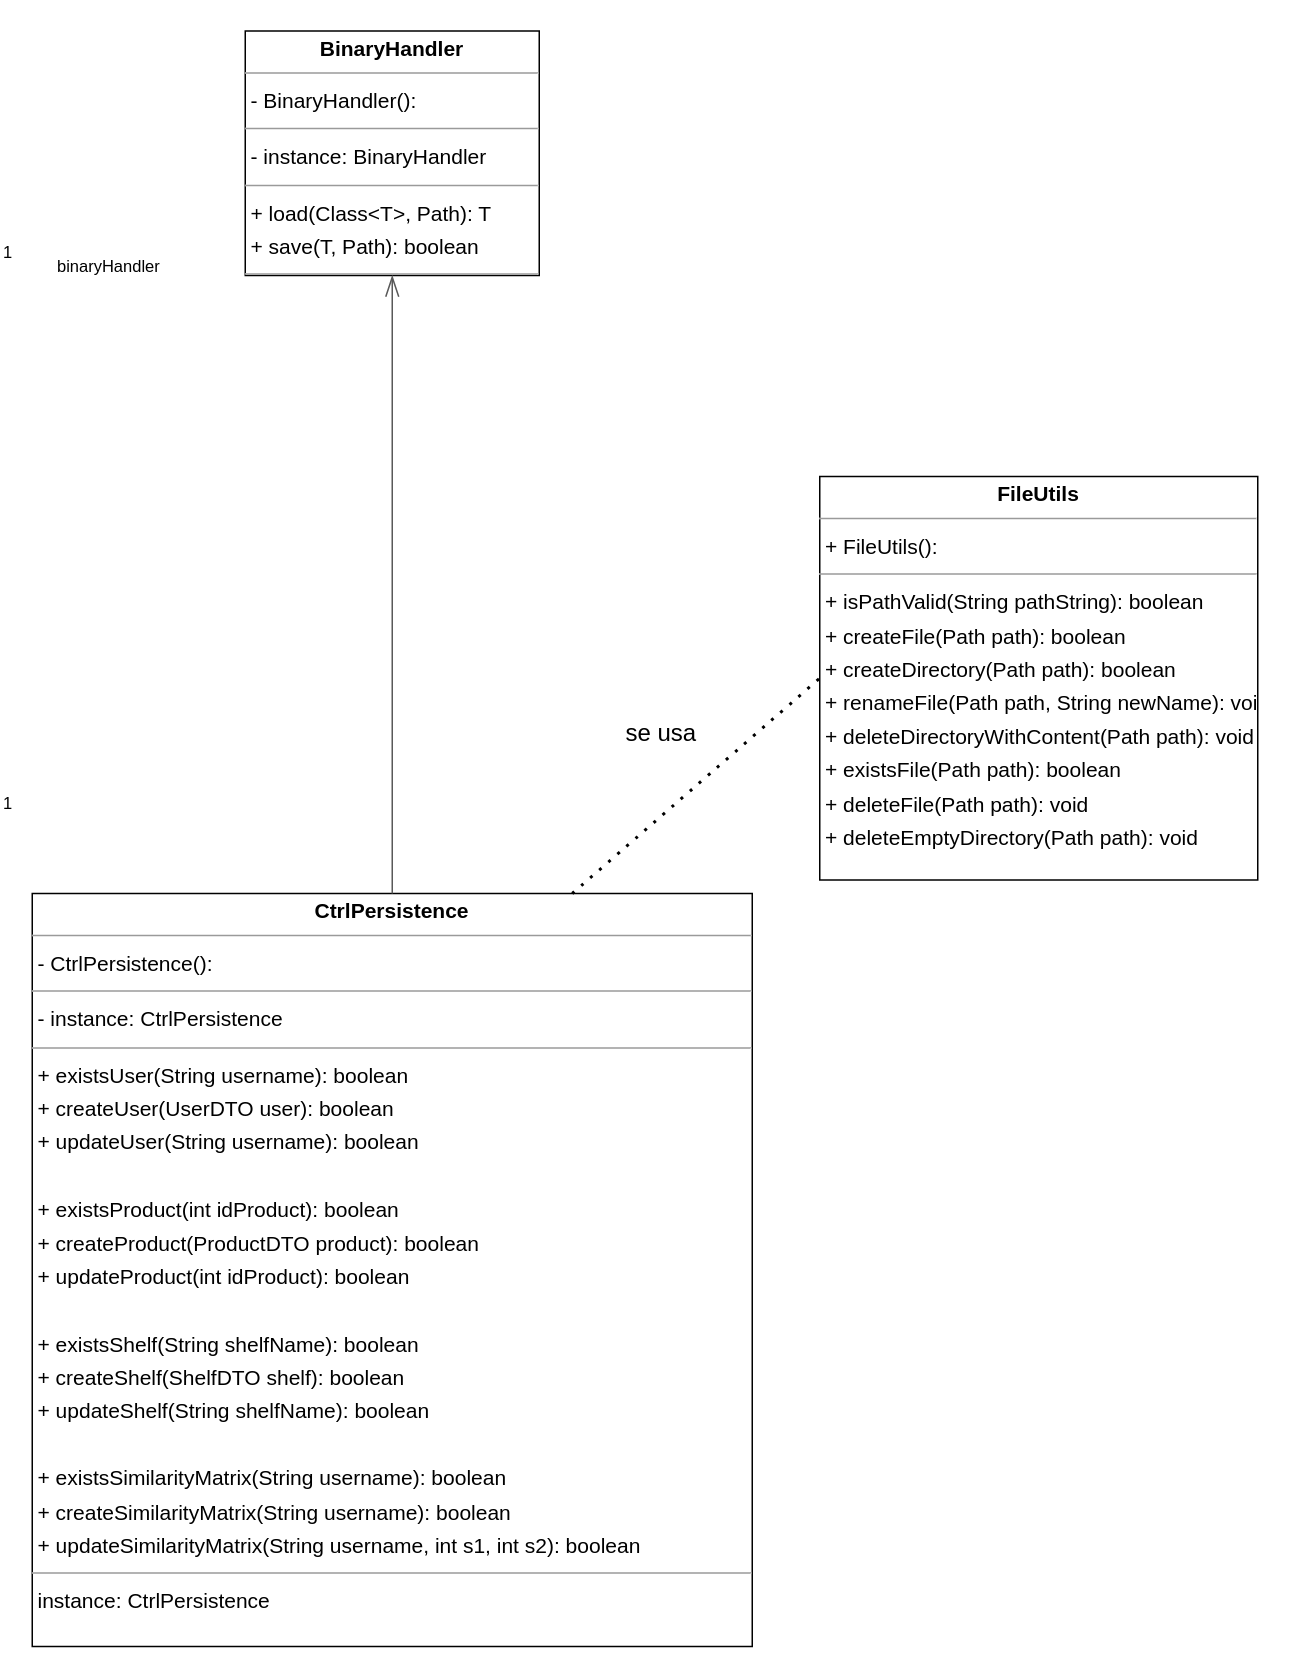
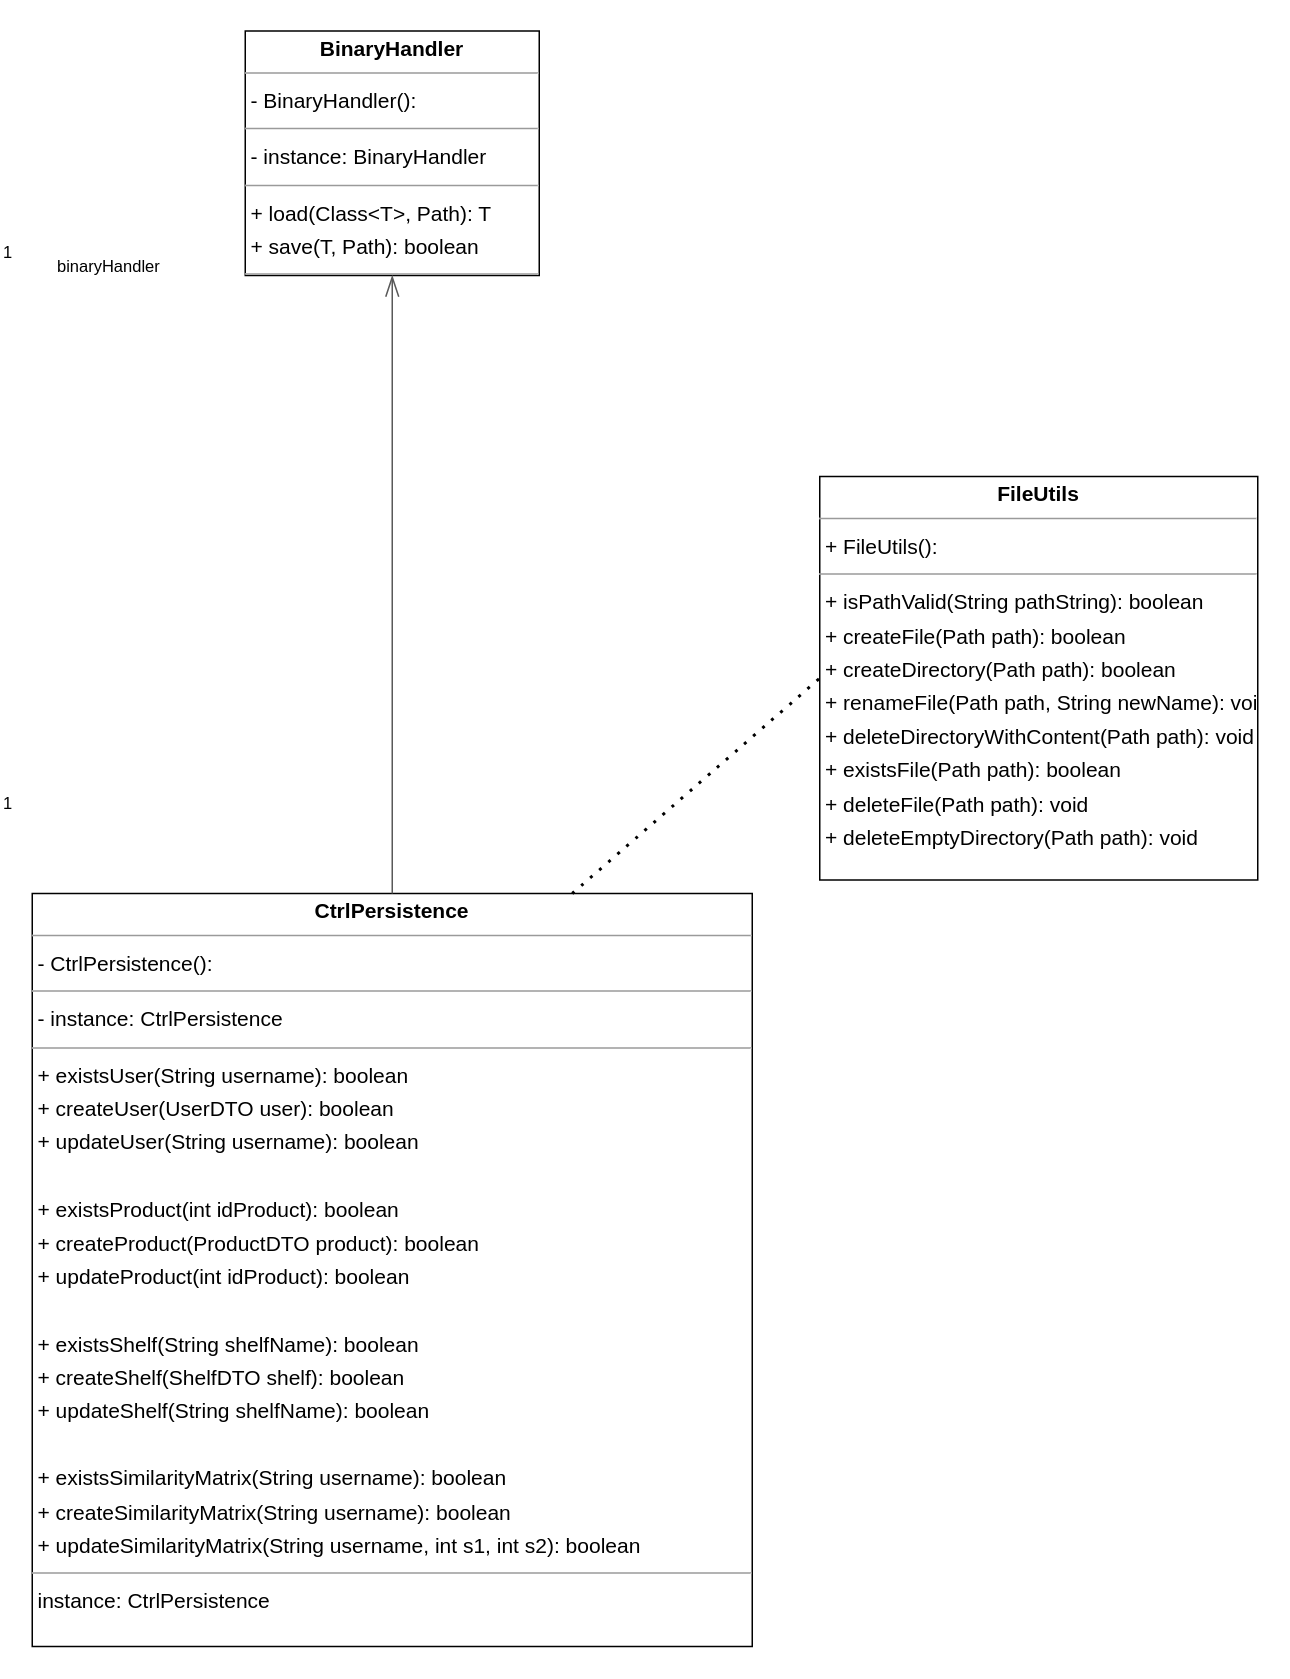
  <mxCell id="0" />
  <mxCell id="1" parent="0" />
  <mxCell id="2" value="&lt;p style=&quot;margin:0px;margin-top:4px;text-align:center;&quot;&gt;&lt;b&gt;BinaryHandler&lt;/b&gt;&lt;/p&gt;&lt;hr size=&quot;1&quot;/&gt;&lt;p style=&quot;margin:0 0 0 4px;line-height:1.6;&quot;&gt;- BinaryHandler(): &lt;/p&gt;&lt;hr size=&quot;1&quot;/&gt;&lt;p style=&quot;margin:0 0 0 4px;line-height:1.6;&quot;&gt;- instance: BinaryHandler&lt;/p&gt;&lt;hr size=&quot;1&quot;/&gt;&lt;p style=&quot;margin:0 0 0 4px;line-height:1.6;&quot;&gt;+ load(Class&amp;lt;T&amp;gt;, Path): T&lt;br/&gt;+ save(T, Path): boolean&lt;/p&gt;&lt;hr size=&quot;1&quot;/&gt;&lt;p style=&quot;margin:0 0 0 4px;line-height:1.6;&quot;&gt; instance: BinaryHandler&lt;/p&gt;" style="verticalAlign=top;align=left;overflow=fill;fontSize=14;fontFamily=Helvetica;html=1;rounded=0;shadow=0;comic=0;labelBackgroundColor=none;strokeWidth=1;" vertex="1" parent="1"><mxGeometry x="162" y="20" width="196" height="163" as="geometry" /></mxCell>
  <mxCell id="3" value="&lt;p style=&quot;margin:0px;margin-top:4px;text-align:center;&quot;&gt;&lt;b&gt;CtrlPersistence&lt;/b&gt;&lt;/p&gt;&lt;hr size=&quot;1&quot;&gt;&lt;p style=&quot;margin:0 0 0 4px;line-height:1.6;&quot;&gt;- CtrlPersistence(): &lt;/p&gt;&lt;hr size=&quot;1&quot;&gt;&lt;p style=&quot;margin:0 0 0 4px;line-height:1.6;&quot;&gt;- instance: CtrlPersistence&lt;/p&gt;&lt;hr size=&quot;1&quot;&gt;&lt;p style=&quot;margin:0 0 0 4px;line-height:1.6;&quot;&gt;+ existsUser(String username): boolean&lt;/p&gt;&lt;p style=&quot;margin:0 0 0 4px;line-height:1.6;&quot;&gt;+ createUser(UserDTO user): boolean&lt;/p&gt;&lt;p style=&quot;margin:0 0 0 4px;line-height:1.6;&quot;&gt;+ updateUser(String username): boolean&lt;/p&gt;&lt;p style=&quot;margin:0 0 0 4px;line-height:1.6;&quot;&gt;&lt;br&gt;&lt;/p&gt;&lt;p style=&quot;margin:0 0 0 4px;line-height:1.6;&quot;&gt;+ existsProduct(int idProduct): boolean&lt;/p&gt;&lt;p style=&quot;margin:0 0 0 4px;line-height:1.6;&quot;&gt;+ createProduct(ProductDTO product): boolean&lt;/p&gt;&lt;p style=&quot;margin:0 0 0 4px;line-height:1.6;&quot;&gt;+ updateProduct(int idProduct): boolean&lt;/p&gt;&lt;p style=&quot;margin:0 0 0 4px;line-height:1.6;&quot;&gt;&lt;br&gt;&lt;/p&gt;&lt;p style=&quot;margin:0 0 0 4px;line-height:1.6;&quot;&gt;+ existsShelf(String shelfName): boolean&lt;/p&gt;&lt;p style=&quot;margin:0 0 0 4px;line-height:1.6;&quot;&gt;+ createShelf(ShelfDTO shelf): boolean&lt;/p&gt;&lt;p style=&quot;margin:0 0 0 4px;line-height:1.6;&quot;&gt;+ updateShelf(String shelfName): boolean&lt;/p&gt;&lt;p style=&quot;margin:0 0 0 4px;line-height:1.6;&quot;&gt;&lt;br&gt;&lt;/p&gt;&lt;p style=&quot;margin:0 0 0 4px;line-height:1.6;&quot;&gt;+ existsSimilarityMatrix(String username): boolean&lt;/p&gt;&lt;p style=&quot;margin:0 0 0 4px;line-height:1.6;&quot;&gt;+ createSimilarityMatrix(String username): boolean&lt;/p&gt;&lt;p style=&quot;margin:0 0 0 4px;line-height:1.6;&quot;&gt;+ updateSimilarityMatrix(String username, int s1, int s2): boolean&lt;/p&gt;&lt;hr size=&quot;1&quot;&gt;&lt;p style=&quot;margin:0 0 0 4px;line-height:1.6;&quot;&gt; instance: CtrlPersistence&lt;/p&gt;" style="verticalAlign=top;align=left;overflow=fill;fontSize=14;fontFamily=Helvetica;html=1;rounded=0;shadow=0;comic=0;labelBackgroundColor=none;strokeWidth=1;" vertex="1" parent="1"><mxGeometry x="20" y="595" width="480" height="502" as="geometry" /></mxCell>
  <mxCell id="4" value="&lt;p style=&quot;margin:0px;margin-top:4px;text-align:center;&quot;&gt;&lt;b&gt;FileUtils&lt;/b&gt;&lt;/p&gt;&lt;hr size=&quot;1&quot;&gt;&lt;p style=&quot;margin:0 0 0 4px;line-height:1.6;&quot;&gt;+ FileUtils(): &lt;/p&gt;&lt;hr size=&quot;1&quot;&gt;&lt;p style=&quot;margin:0 0 0 4px;line-height:1.6;&quot;&gt;+ isPathValid(String pathString): boolean&lt;/p&gt;&lt;p style=&quot;margin:0 0 0 4px;line-height:1.6;&quot;&gt;+ createFile(Path path): boolean&lt;/p&gt;&lt;p style=&quot;margin:0 0 0 4px;line-height:1.6;&quot;&gt;+ createDirectory(Path path): boolean&lt;/p&gt;&lt;p style=&quot;margin:0 0 0 4px;line-height:1.6;&quot;&gt;+ renameFile(Path path, String newName): void&lt;/p&gt;&lt;p style=&quot;margin:0 0 0 4px;line-height:1.6;&quot;&gt;+ deleteDirectoryWithContent(Path path): void&lt;/p&gt;&lt;p style=&quot;margin:0 0 0 4px;line-height:1.6;&quot;&gt;+ existsFile(Path path): boolean&lt;/p&gt;&lt;p style=&quot;margin:0 0 0 4px;line-height:1.6;&quot;&gt;+ deleteFile(Path path): void&lt;/p&gt;&lt;p style=&quot;margin:0 0 0 4px;line-height:1.6;&quot;&gt;+ deleteEmptyDirectory(Path path): void&lt;/p&gt;" style="verticalAlign=top;align=left;overflow=fill;fontSize=14;fontFamily=Helvetica;html=1;rounded=0;shadow=0;comic=0;labelBackgroundColor=none;strokeWidth=1;" vertex="1" parent="1"><mxGeometry x="545" y="317" width="292" height="269" as="geometry" /></mxCell>
  <mxCell id="5" value="" style="html=1;rounded=1;edgeStyle=orthogonalEdgeStyle;dashed=0;startArrow=diamondThinstartSize=12;endArrow=openThin;endSize=12;strokeColor=#595959;exitX=0.500;exitY=0.000;exitDx=0;exitDy=0;entryX=0.500;entryY=1.000;entryDx=0;entryDy=0;" edge="1" parent="1" source="3" target="2"><mxGeometry width="50" height="50" relative="1" as="geometry"><Array as="points" /></mxGeometry></mxCell>
  <mxCell id="6" value="1" style="edgeLabel;resizable=0;html=1;align=left;verticalAlign=top;strokeColor=default;" vertex="1" connectable="0" parent="5"><mxGeometry x="-1" y="522" as="geometry" /></mxCell>
  <mxCell id="7" value="1" style="edgeLabel;resizable=0;html=1;align=left;verticalAlign=top;strokeColor=default;" vertex="1" connectable="0" parent="5"><mxGeometry x="-1" y="155" as="geometry" /></mxCell>
  <mxCell id="8" value="binaryHandler" style="edgeLabel;resizable=0;html=1;align=left;verticalAlign=top;strokeColor=default;" vertex="1" connectable="0" parent="5"><mxGeometry x="35" y="164" as="geometry" /></mxCell>
  <mxCell id="9" value="" style="endArrow=none;dashed=1;html=1;dashPattern=1 3;strokeWidth=2;rounded=0;fontSize=12;startSize=8;endSize=8;curved=1;exitX=0.75;exitY=0;exitDx=0;exitDy=0;entryX=0;entryY=0.5;entryDx=0;entryDy=0;" edge="1" parent="1" source="3" target="4"><mxGeometry width="50" height="50" relative="1" as="geometry"><mxPoint x="325" y="434" as="sourcePoint" /><mxPoint x="375" y="384" as="targetPoint" /></mxGeometry></mxCell>
- <mxCell id="10" value="se usa&lt;div&gt;&lt;br&gt;&lt;/div&gt;" style="text;html=1;align=center;verticalAlign=middle;resizable=0;points=[];autosize=1;strokeColor=none;fillColor=none;fontSize=16;" vertex="1" parent="1"><mxGeometry x="406" y="473" width="65" height="50" as="geometry" /></mxCell>
